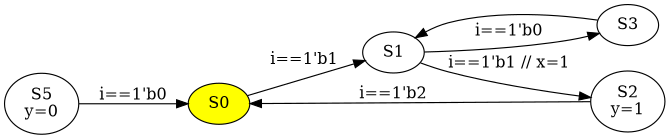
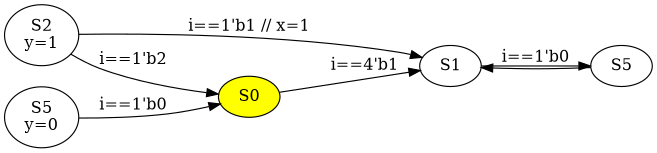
  digraph {
    rankdir=LR
    n1 [fillcolor=yellow label=S0 style=filled]
    n2 [label=S1]
    n3 [label="S2\ny=1"]
-   n4 [label=S3]
+   n4 [label=S5]
    n5 [label="S5\ny=0"]
-   n1 -> n2 [label="i==1'b1"]
-   n2 -> n3 [label="i==1'b1 // x=1"]
+   n1 -> n2 [label="i==4'b1"]
+   n3 -> n2 [label="i==1'b1 // x=1"]
    n2 -> n4 [label="i==1'b0"]
    n3 -> n1 [label="i==1'b2"]
    n4 -> n2
    n5 -> n1 [label="i==1'b0"]
  }
